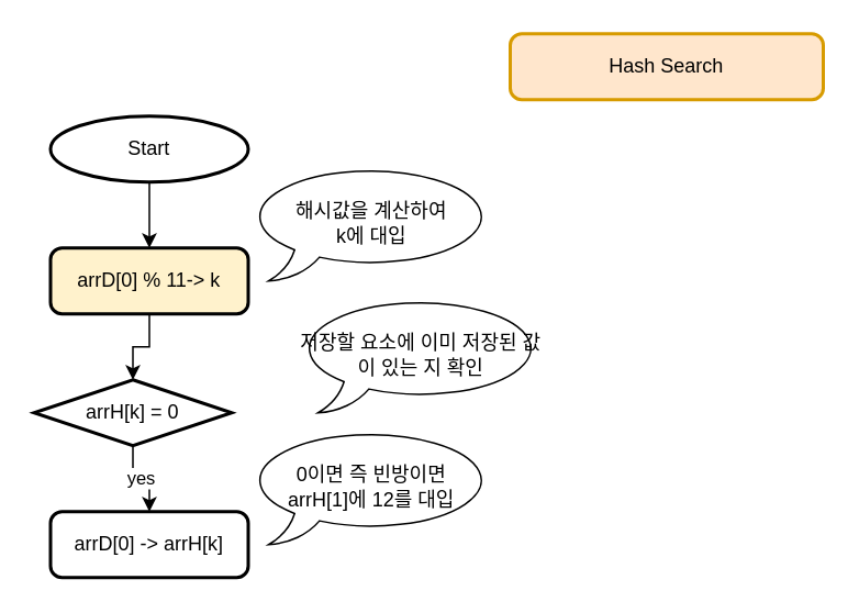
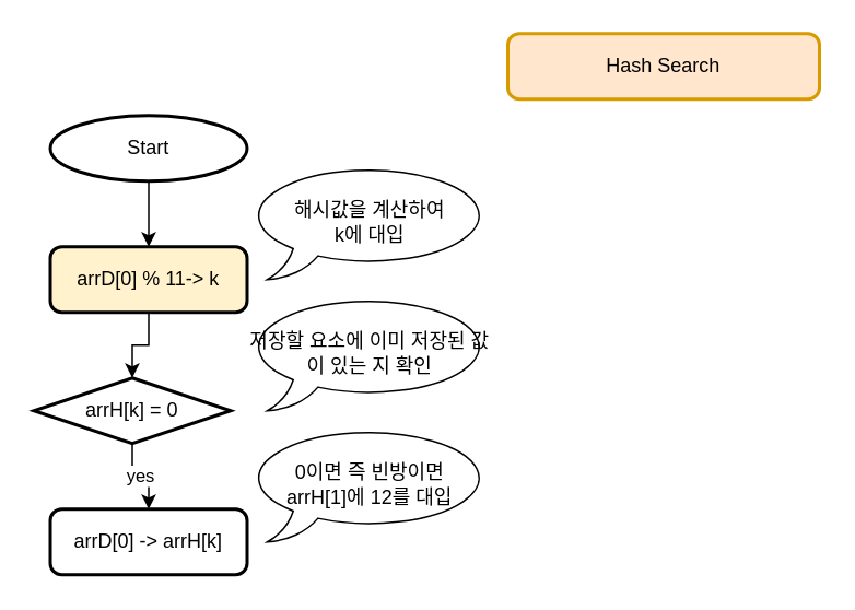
  <mxCell id="0" />
  <mxCell id="1" parent="0" />
  <mxCell id="2" value="Hash Search" style="rounded=1;whiteSpace=wrap;html=1;absoluteArcSize=1;arcSize=14;strokeWidth=2;fillColor=#ffe6cc;strokeColor=#d79b00;" vertex="1" parent="1"><mxGeometry x="309" y="20" width="190" height="40" as="geometry" /></mxCell>
  <mxCell id="3" style="edgeStyle=orthogonalEdgeStyle;rounded=0;orthogonalLoop=1;jettySize=auto;html=1;exitX=0.5;exitY=1;exitDx=0;exitDy=0;exitPerimeter=0;entryX=0.5;entryY=0;entryDx=0;entryDy=0;" edge="1" parent="1" source="4" target="6"><mxGeometry relative="1" as="geometry" /></mxCell>
  <mxCell id="4" value="Start" style="strokeWidth=2;html=1;shape=mxgraph.flowchart.start_2;whiteSpace=wrap;" vertex="1" parent="1"><mxGeometry x="30" y="70" width="120" height="40" as="geometry" /></mxCell>
  <mxCell id="5" style="edgeStyle=orthogonalEdgeStyle;rounded=0;orthogonalLoop=1;jettySize=auto;html=1;entryX=0.5;entryY=0;entryDx=0;entryDy=0;entryPerimeter=0;" edge="1" parent="1" source="6" target="8"><mxGeometry relative="1" as="geometry" /></mxCell>
  <mxCell id="6" value="arrD[0] % 11-&amp;gt; k" style="rounded=1;whiteSpace=wrap;html=1;absoluteArcSize=1;arcSize=14;strokeWidth=2;fillColor=#fff2cc;" vertex="1" parent="1"><mxGeometry x="30" y="150" width="120" height="40" as="geometry" /></mxCell>
  <mxCell id="7" value="yes" style="edgeStyle=orthogonalEdgeStyle;rounded=0;orthogonalLoop=1;jettySize=auto;html=1;entryX=0.5;entryY=0;entryDx=0;entryDy=0;" edge="1" parent="1" source="8" target="9"><mxGeometry relative="1" as="geometry" /></mxCell>
  <mxCell id="8" value="arrH[k] = 0" style="strokeWidth=2;html=1;shape=mxgraph.flowchart.decision;whiteSpace=wrap;" vertex="1" parent="1"><mxGeometry x="20" y="230" width="120" height="40" as="geometry" /></mxCell>
  <mxCell id="9" value="arrD[0] -&amp;gt; arrH[k]" style="rounded=1;whiteSpace=wrap;html=1;absoluteArcSize=1;arcSize=14;strokeWidth=2;" vertex="1" parent="1"><mxGeometry x="30" y="310" width="120" height="40" as="geometry" /></mxCell>
  <mxCell id="10" value="해시값을 계산하여&lt;br&gt;k에 대입" style="whiteSpace=wrap;html=1;shape=mxgraph.basic.oval_callout" vertex="1" parent="1"><mxGeometry x="150" y="100" width="150" height="70" as="geometry" /></mxCell>
  <mxCell id="11" value="0이면 즉 빈방이면&lt;br&gt;arrH[1]에 12를 대입" style="whiteSpace=wrap;html=1;shape=mxgraph.basic.oval_callout" vertex="1" parent="1"><mxGeometry x="150" y="260" width="150" height="70" as="geometry" /></mxCell>
- <mxCell id="12" value="저장할 요소에 이미 저장된 값이 있는 지 확인" style="whiteSpace=wrap;html=1;shape=mxgraph.basic.oval_callout" vertex="1" parent="1"><mxGeometry x="180" y="180" width="150" height="70" as="geometry" /></mxCell>
+ <mxCell id="12" value="저장할 요소에 이미 저장된 값이 있는 지 확인" style="whiteSpace=wrap;html=1;shape=mxgraph.basic.oval_callout" vertex="1" parent="1"><mxGeometry x="150" y="180" width="150" height="70" as="geometry" /></mxCell>
